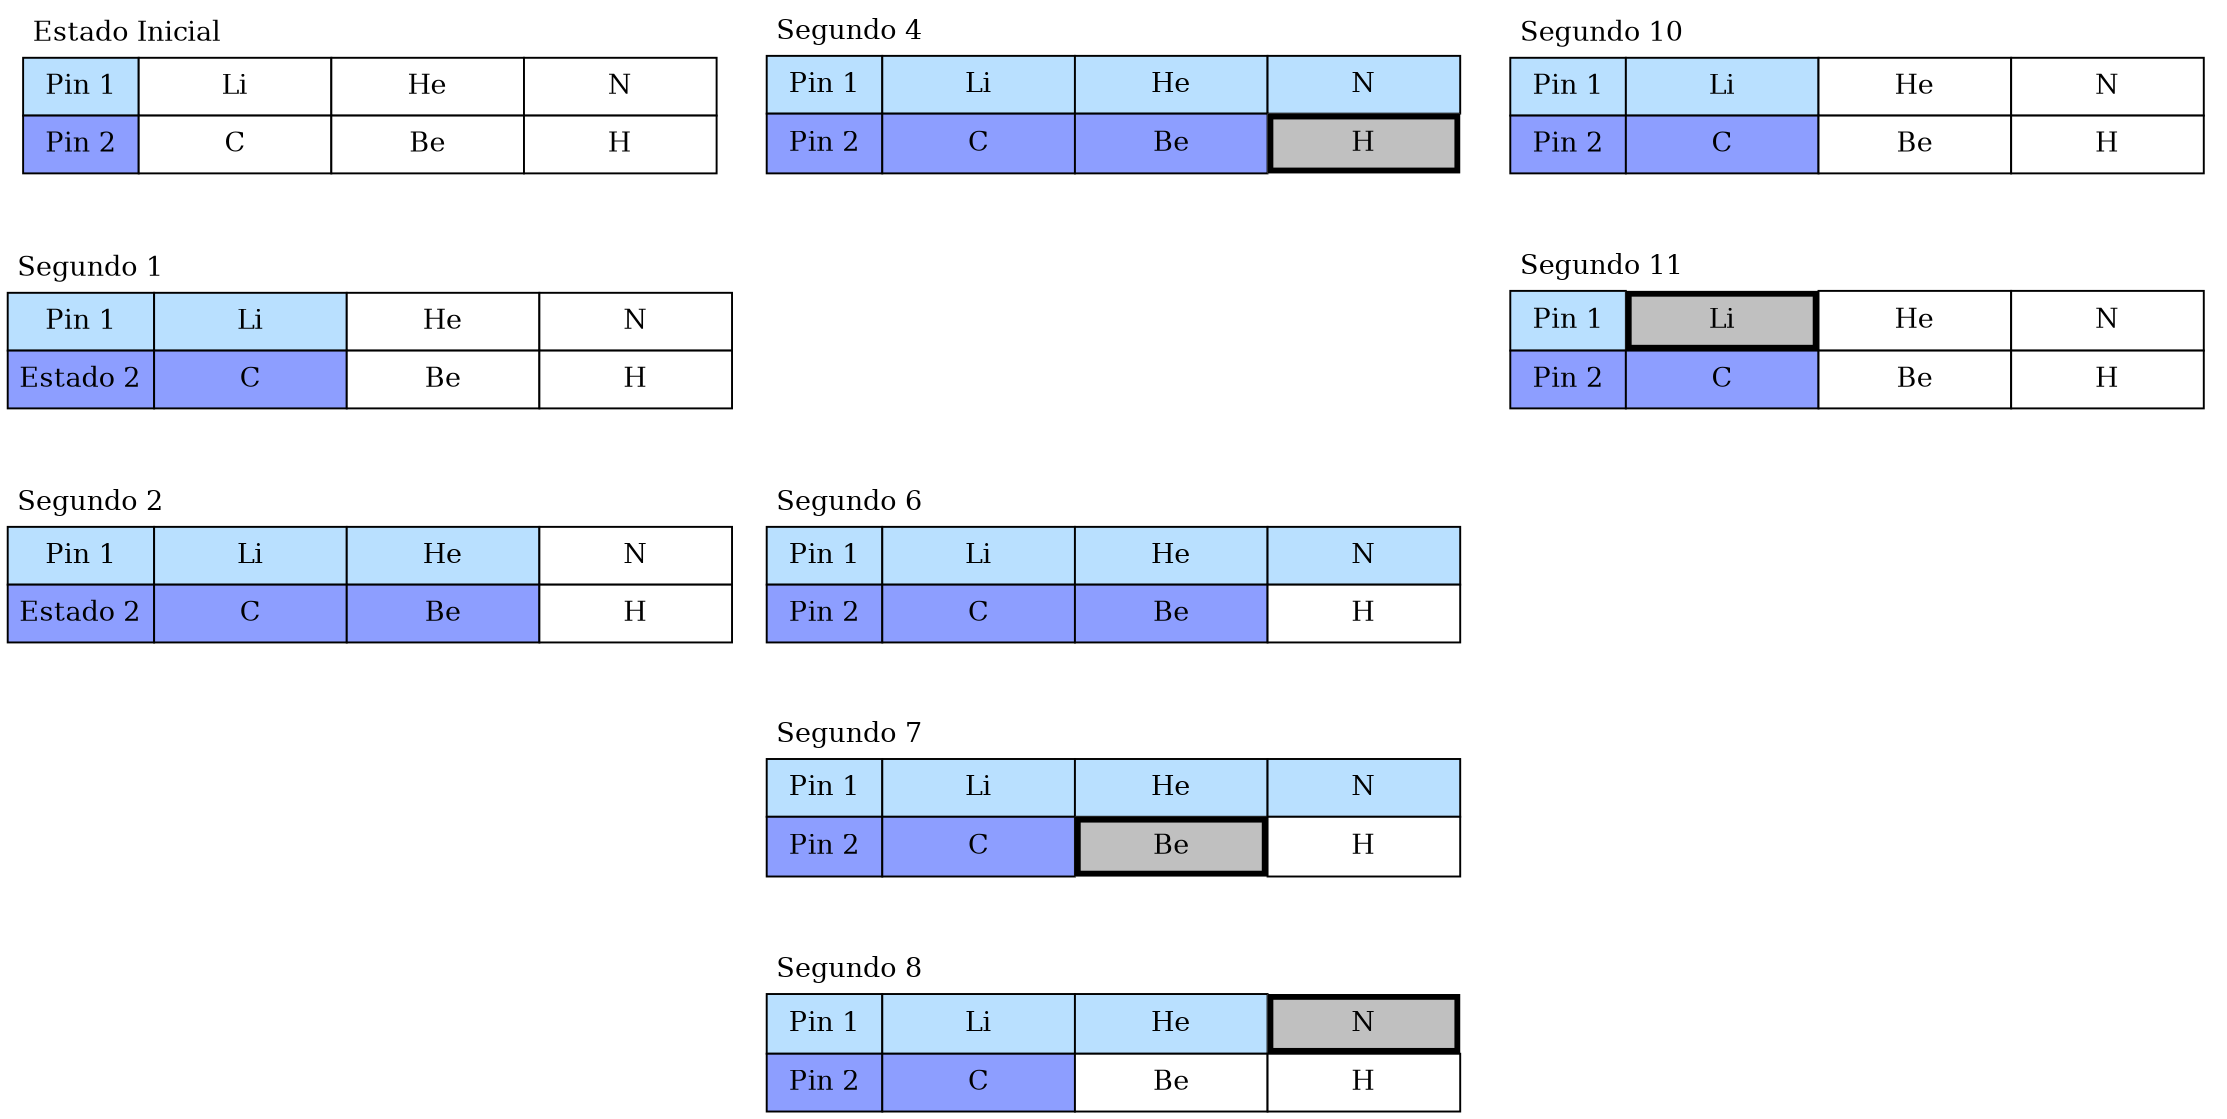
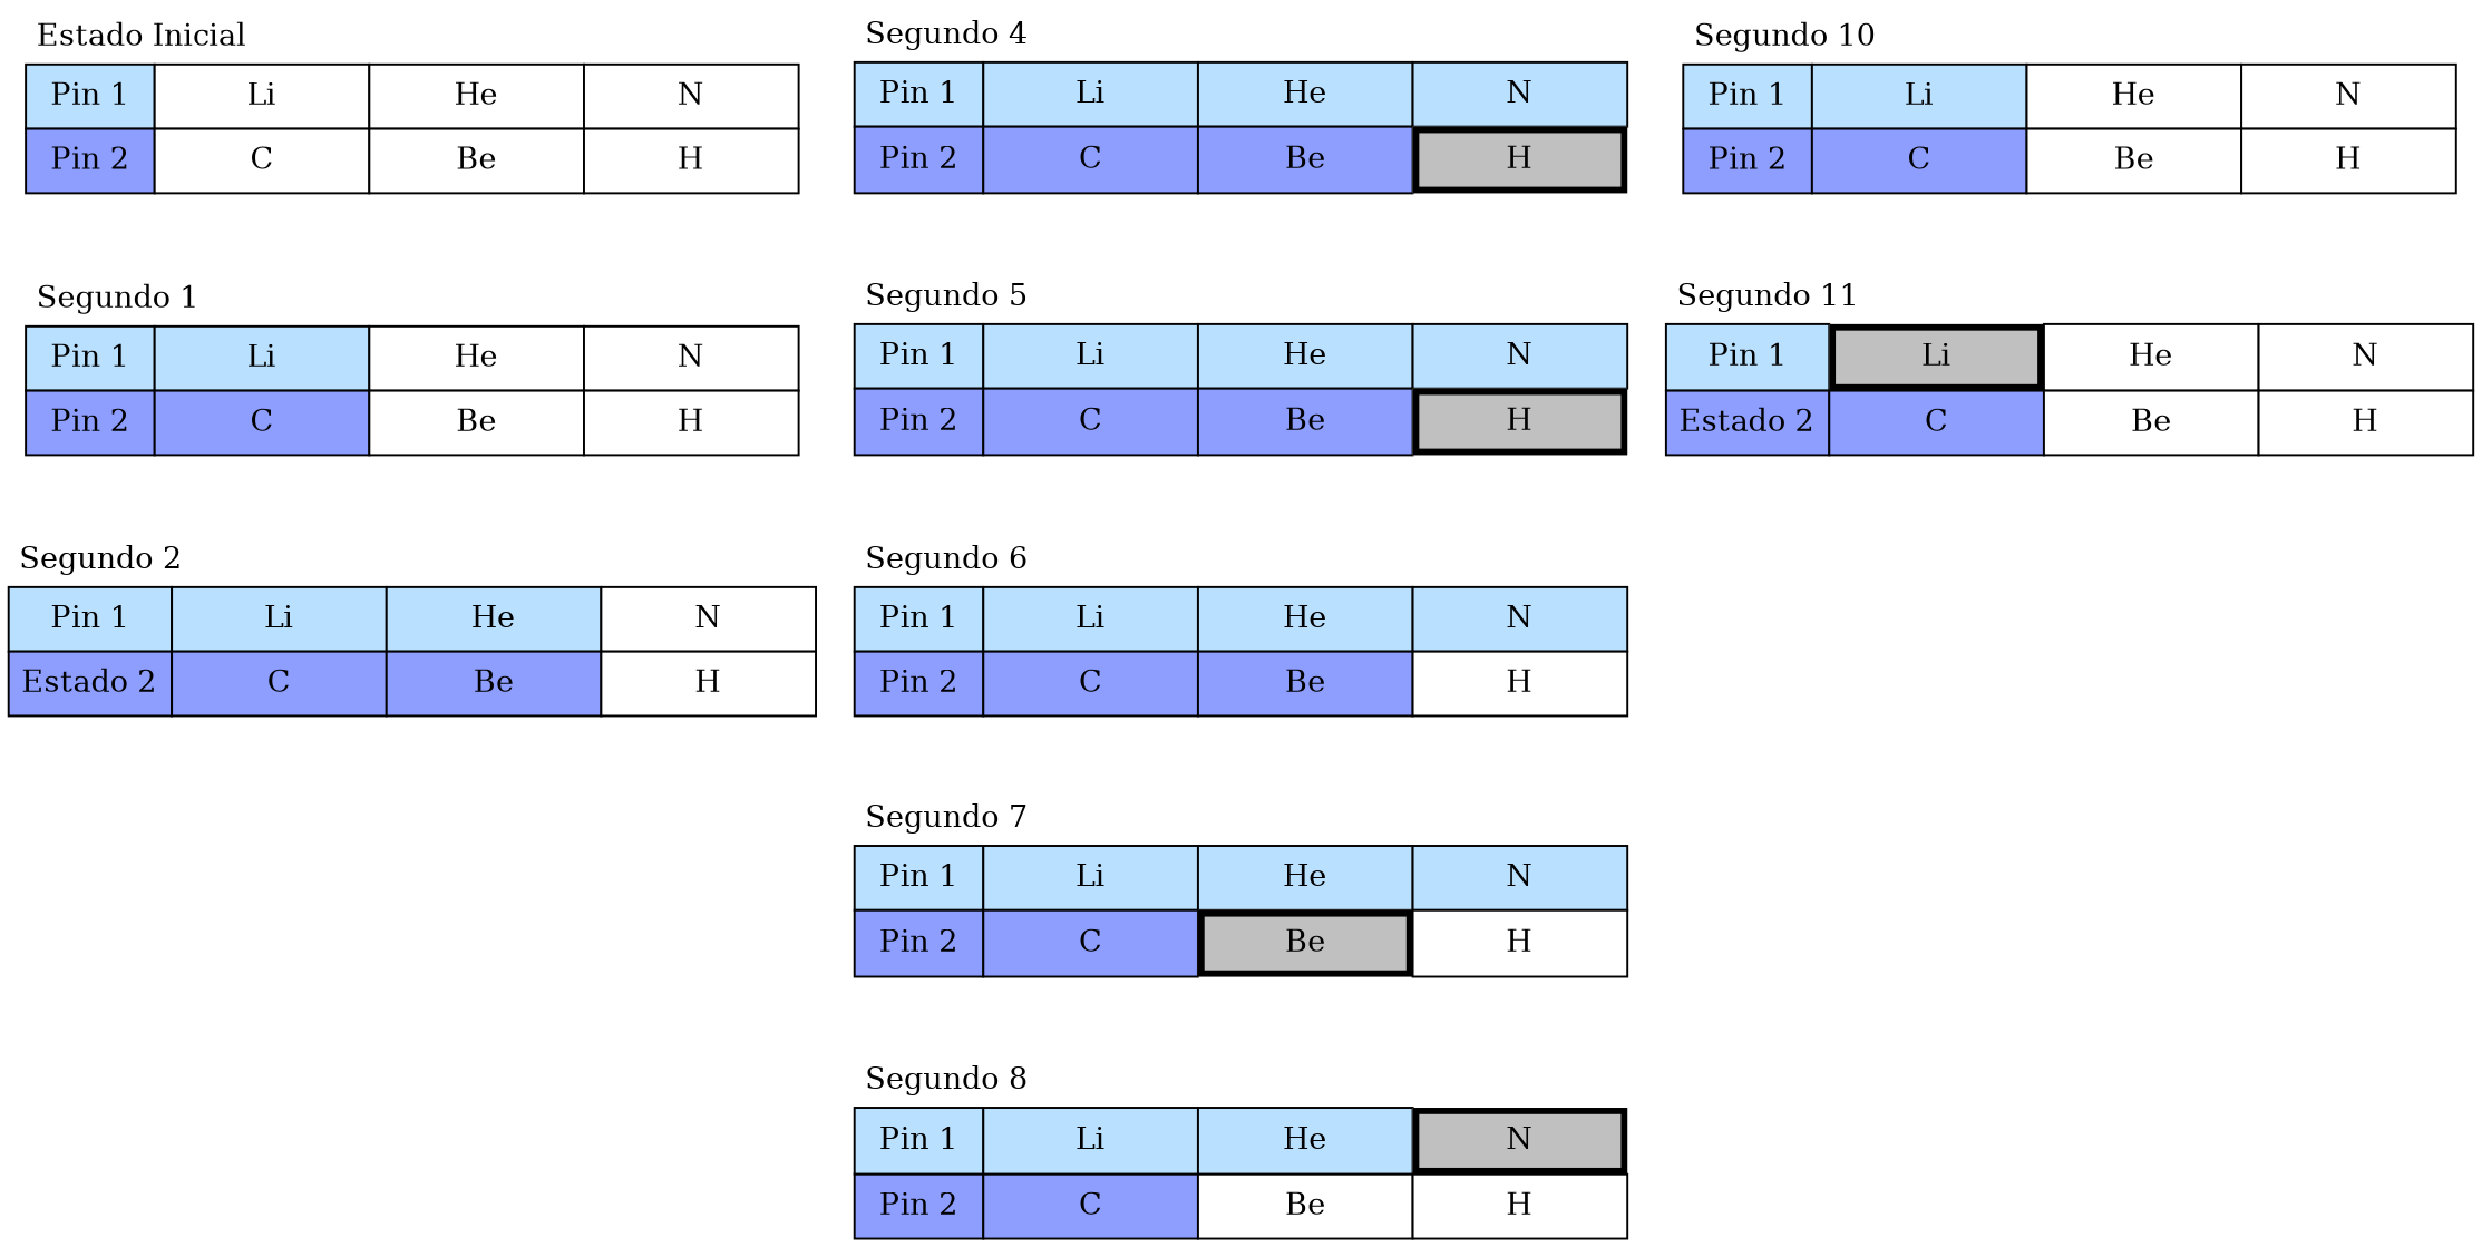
  digraph {
    rankdir=TB
    node [margin=0 shape=none]
    edge [style=invis]
    n1 [label=<<TABLE BORDER="0" CELLBORDER="1" CELLSPACING="0" CELLPADDING="5"> <tr> <td border="0" colspan="4" align="left">Estado Inicial</td> </tr><tr> <td BGCOLOR="#B9E0FF" width="60" height="30">Pin 1</td> <td BGCOLOR="white" width="100" height="30">Li</td> <td BGCOLOR="white" width="100" height="30">He</td> <td BGCOLOR="white" width="100" height="30">N</td> </tr> <tr> <td BGCOLOR="#8D9EFF" width="60" height="30">Pin 2</td> <td BGCOLOR="white" width="100" height="30">C</td> <td BGCOLOR="white" width="100" height="30">Be</td> <td BGCOLOR="white" width="100" height="30">H</td> </tr> </TABLE>>]
-   n2 [label=<<TABLE BORDER="0" CELLBORDER="1" CELLSPACING="0" CELLPADDING="5"> <tr> <td border="0" colspan="4" align="left">Segundo 1</td> </tr><tr> <td BGCOLOR="#B9E0FF" width="60" height="30">Pin 1</td> <td BGCOLOR="#B9E0FF" width="100" height="30">Li</td> <td BGCOLOR="white" width="100" height="30">He</td> <td BGCOLOR="white" width="100" height="30">N</td> </tr> <tr> <td BGCOLOR="#8D9EFF" width="60" height="30">Estado 2</td> <td BGCOLOR="#8D9EFF" width="100" height="30">C</td> <td BGCOLOR="white" width="100" height="30">Be</td> <td BGCOLOR="white" width="100" height="30">H</td> </tr> </TABLE>>]
+   n2 [label=<<TABLE BORDER="0" CELLBORDER="1" CELLSPACING="0" CELLPADDING="5"> <tr> <td border="0" colspan="4" align="left">Segundo 1</td> </tr><tr> <td BGCOLOR="#B9E0FF" width="60" height="30">Pin 1</td> <td BGCOLOR="#B9E0FF" width="100" height="30">Li</td> <td BGCOLOR="white" width="100" height="30">He</td> <td BGCOLOR="white" width="100" height="30">N</td> </tr> <tr> <td BGCOLOR="#8D9EFF" width="60" height="30">Pin 2</td> <td BGCOLOR="#8D9EFF" width="100" height="30">C</td> <td BGCOLOR="white" width="100" height="30">Be</td> <td BGCOLOR="white" width="100" height="30">H</td> </tr> </TABLE>>]
    n3 [label=<<TABLE BORDER="0" CELLBORDER="1" CELLSPACING="0" CELLPADDING="5"> <tr> <td border="0" colspan="4" align="left">Segundo 2</td> </tr><tr> <td BGCOLOR="#B9E0FF" width="60" height="30">Pin 1</td> <td BGCOLOR="#B9E0FF" width="100" height="30">Li</td> <td BGCOLOR="#B9E0FF" width="100" height="30">He</td> <td BGCOLOR="white" width="100" height="30">N</td> </tr> <tr> <td BGCOLOR="#8D9EFF" width="60" height="30">Estado 2</td> <td BGCOLOR="#8D9EFF" width="100" height="30">C</td> <td BGCOLOR="#8D9EFF" width="100" height="30">Be</td> <td BGCOLOR="white" width="100" height="30">H</td> </tr> </TABLE>>]
    n4 [label=<<TABLE BORDER="0" CELLBORDER="1" CELLSPACING="0" CELLPADDING="5"> <tr> <td border="0" colspan="4" align="left">Segundo 4</td> </tr><tr> <td BGCOLOR="#B9E0FF" width="60" height="30">Pin 1</td> <td BGCOLOR="#B9E0FF" width="100" height="30">Li</td> <td BGCOLOR="#B9E0FF" width="100" height="30">He</td> <td BGCOLOR="#B9E0FF" width="100" height="30">N</td> </tr> <tr> <td BGCOLOR="#8D9EFF" width="60" height="30">Pin 2</td> <td BGCOLOR="#8D9EFF" width="100" height="30">C</td> <td BGCOLOR="#8D9EFF" width="100" height="30">Be</td> <td BGCOLOR="gray" width="100" height="30" border="3">H</td> </tr> </TABLE>>]
+   n5 [label=<<TABLE BORDER="0" CELLBORDER="1" CELLSPACING="0" CELLPADDING="5"> <tr> <td border="0" colspan="4" align="left">Segundo 5</td> </tr><tr> <td BGCOLOR="#B9E0FF" width="60" height="30">Pin 1</td> <td BGCOLOR="#B9E0FF" width="100" height="30">Li</td> <td BGCOLOR="#B9E0FF" width="100" height="30">He</td> <td BGCOLOR="#B9E0FF" width="100" height="30">N</td> </tr> <tr> <td BGCOLOR="#8D9EFF" width="60" height="30">Pin 2</td> <td BGCOLOR="#8D9EFF" width="100" height="30">C</td> <td BGCOLOR="#8D9EFF" width="100" height="30">Be</td> <td BGCOLOR="gray" width="100" height="30" border="3">H</td> </tr> </TABLE>>]
    n6 [label=<<TABLE BORDER="0" CELLBORDER="1" CELLSPACING="0" CELLPADDING="5"> <tr> <td border="0" colspan="4" align="left">Segundo 6</td> </tr><tr> <td BGCOLOR="#B9E0FF" width="60" height="30">Pin 1</td> <td BGCOLOR="#B9E0FF" width="100" height="30">Li</td> <td BGCOLOR="#B9E0FF" width="100" height="30">He</td> <td BGCOLOR="#B9E0FF" width="100" height="30">N</td> </tr> <tr> <td BGCOLOR="#8D9EFF" width="60" height="30">Pin 2</td> <td BGCOLOR="#8D9EFF" width="100" height="30">C</td> <td BGCOLOR="#8D9EFF" width="100" height="30">Be</td> <td BGCOLOR="white" width="100" height="30">H</td> </tr> </TABLE>>]
    n7 [label=<<TABLE BORDER="0" CELLBORDER="1" CELLSPACING="0" CELLPADDING="5"> <tr> <td border="0" colspan="4" align="left">Segundo 7</td> </tr><tr> <td BGCOLOR="#B9E0FF" width="60" height="30">Pin 1</td> <td BGCOLOR="#B9E0FF" width="100" height="30">Li</td> <td BGCOLOR="#B9E0FF" width="100" height="30">He</td> <td BGCOLOR="#B9E0FF" width="100" height="30">N</td> </tr> <tr> <td BGCOLOR="#8D9EFF" width="60" height="30">Pin 2</td> <td BGCOLOR="#8D9EFF" width="100" height="30">C</td> <td BGCOLOR="gray" width="100" height="30" border="3">Be</td> <td BGCOLOR="white" width="100" height="30">H</td> </tr> </TABLE>>]
    n8 [label=<<TABLE BORDER="0" CELLBORDER="1" CELLSPACING="0" CELLPADDING="5"> <tr> <td border="0" colspan="4" align="left">Segundo 8</td> </tr><tr> <td BGCOLOR="#B9E0FF" width="60" height="30">Pin 1</td> <td BGCOLOR="#B9E0FF" width="100" height="30">Li</td> <td BGCOLOR="#B9E0FF" width="100" height="30">He</td> <td BGCOLOR="gray" width="100" height="30" border="3">N</td> </tr> <tr> <td BGCOLOR="#8D9EFF" width="60" height="30">Pin 2</td> <td BGCOLOR="#8D9EFF" width="100" height="30">C</td> <td BGCOLOR="white" width="100" height="30">Be</td> <td BGCOLOR="white" width="100" height="30">H</td> </tr> </TABLE>>]
    n9 [label=<<TABLE BORDER="0" CELLBORDER="1" CELLSPACING="0" CELLPADDING="5"> <tr> <td border="0" colspan="4" align="left">Segundo 10</td> </tr><tr> <td BGCOLOR="#B9E0FF" width="60" height="30">Pin 1</td> <td BGCOLOR="#B9E0FF" width="100" height="30">Li</td> <td BGCOLOR="white" width="100" height="30">He</td> <td BGCOLOR="white" width="100" height="30">N</td> </tr> <tr> <td BGCOLOR="#8D9EFF" width="60" height="30">Pin 2</td> <td BGCOLOR="#8D9EFF" width="100" height="30">C</td> <td BGCOLOR="white" width="100" height="30">Be</td> <td BGCOLOR="white" width="100" height="30">H</td> </tr> </TABLE>>]
-   n10 [label=<<TABLE BORDER="0" CELLBORDER="1" CELLSPACING="0" CELLPADDING="5"> <tr> <td border="0" colspan="4" align="left">Segundo 11</td> </tr><tr> <td BGCOLOR="#B9E0FF" width="60" height="30">Pin 1</td> <td BGCOLOR="gray" width="100" height="30" border="3">Li</td> <td BGCOLOR="white" width="100" height="30">He</td> <td BGCOLOR="white" width="100" height="30">N</td> </tr> <tr> <td BGCOLOR="#8D9EFF" width="60" height="30">Pin 2</td> <td BGCOLOR="#8D9EFF" width="100" height="30">C</td> <td BGCOLOR="white" width="100" height="30">Be</td> <td BGCOLOR="white" width="100" height="30">H</td> </tr> </TABLE>>]
+   n10 [label=<<TABLE BORDER="0" CELLBORDER="1" CELLSPACING="0" CELLPADDING="5"> <tr> <td border="0" colspan="4" align="left">Segundo 11</td> </tr><tr> <td BGCOLOR="#B9E0FF" width="60" height="30">Pin 1</td> <td BGCOLOR="gray" width="100" height="30" border="3">Li</td> <td BGCOLOR="white" width="100" height="30">He</td> <td BGCOLOR="white" width="100" height="30">N</td> </tr> <tr> <td BGCOLOR="#8D9EFF" width="60" height="30">Estado 2</td> <td BGCOLOR="#8D9EFF" width="100" height="30">C</td> <td BGCOLOR="white" width="100" height="30">Be</td> <td BGCOLOR="white" width="100" height="30">H</td> </tr> </TABLE>>]
    n1 -> n2
    n2 -> n3
+   n4 -> n5
+   n5 -> n6
    n6 -> n7
    n7 -> n8
    n9 -> n10
  }
